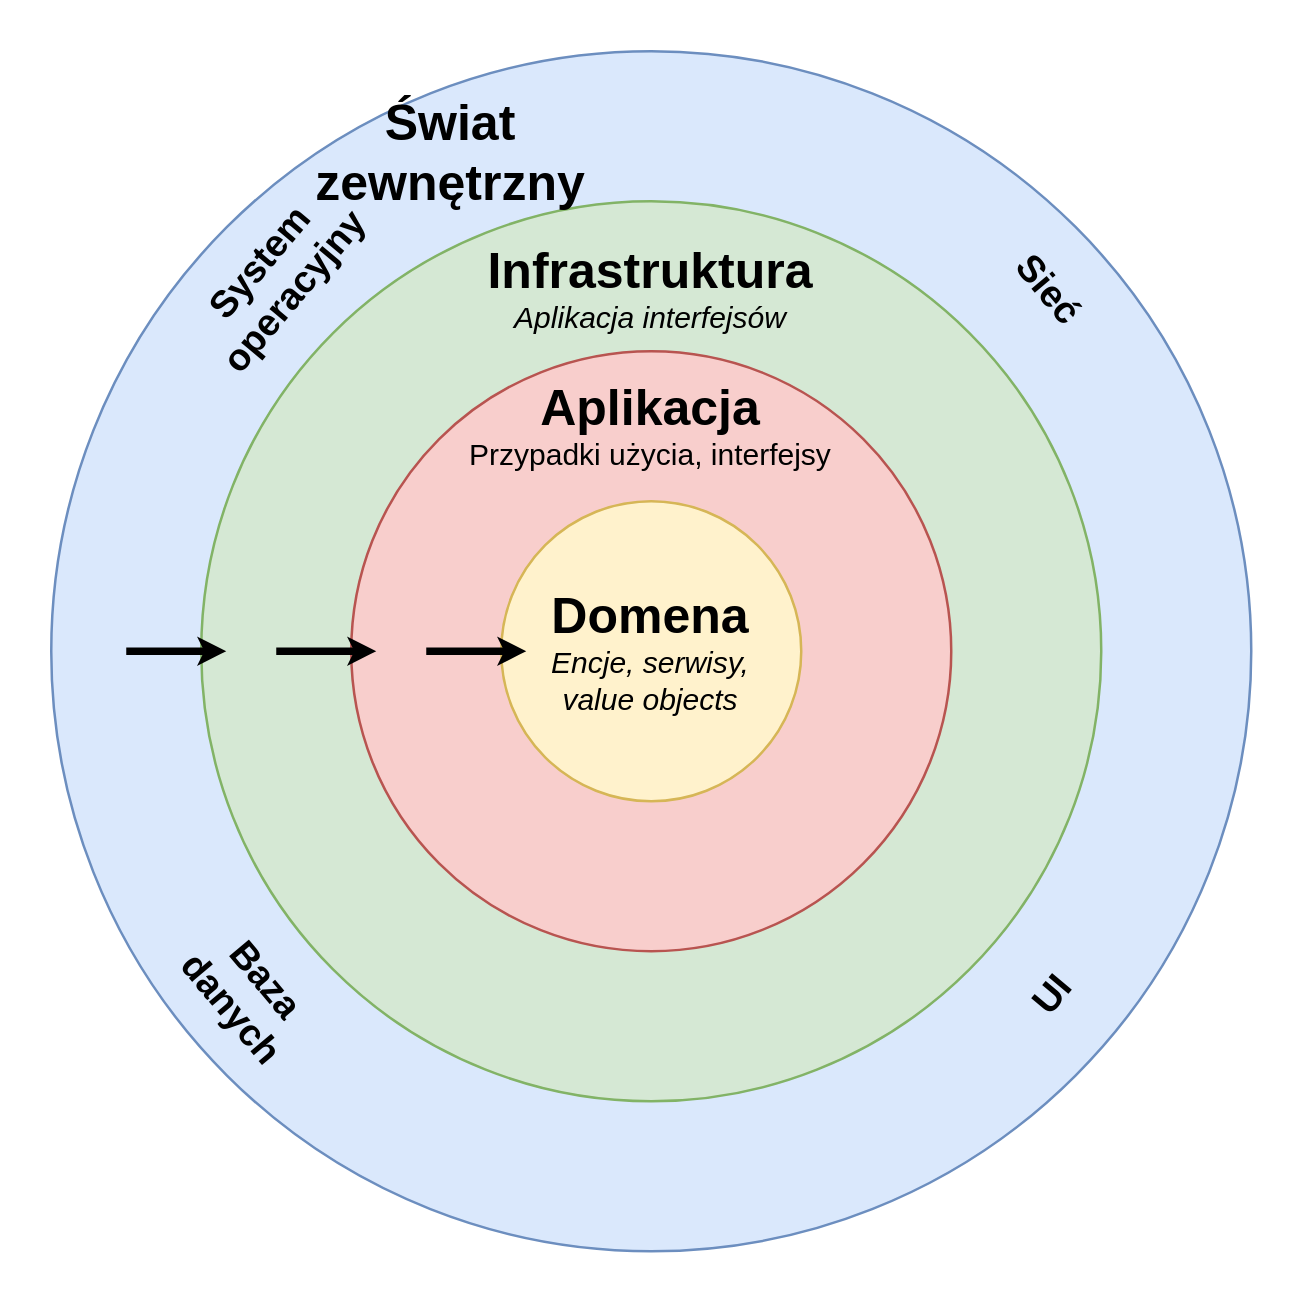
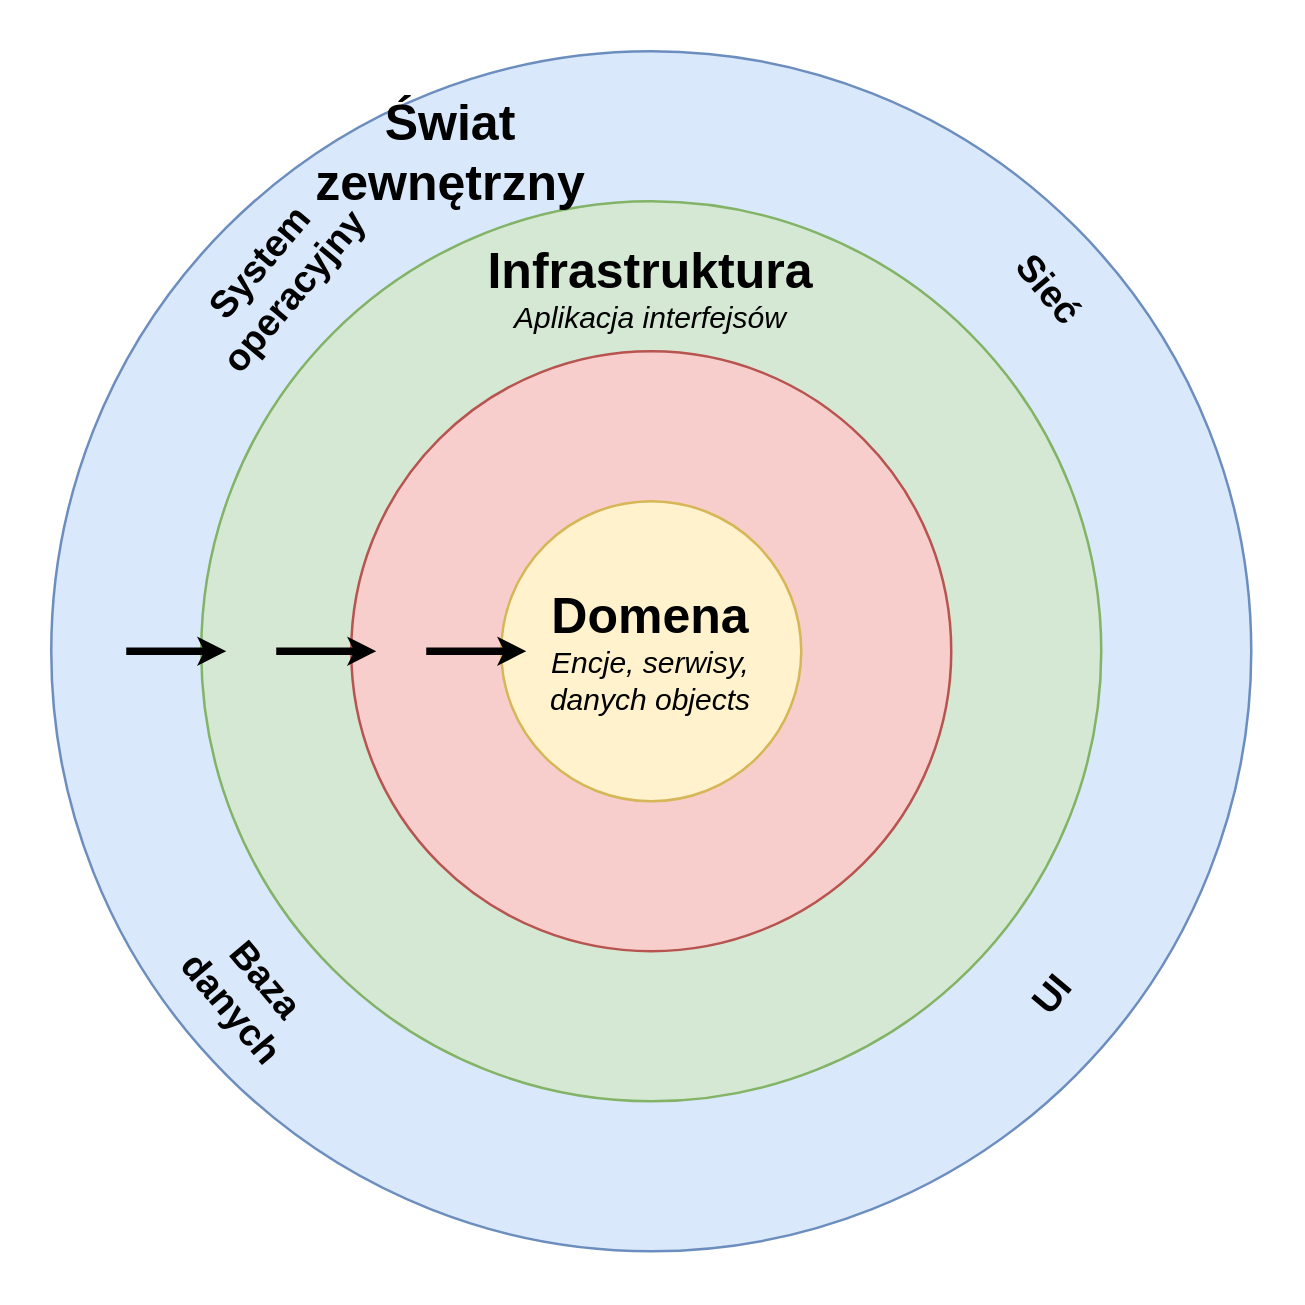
  <mxCell id="0" />
  <mxCell id="1" parent="0" />
  <mxCell id="2" value="" style="ellipse;whiteSpace=wrap;html=1;aspect=fixed;rounded=1;shadow=0;comic=0;fillColor=#dae8fc;strokeColor=#6c8ebf;" parent="1" vertex="1"><mxGeometry x="20" y="20" width="480" height="480" as="geometry" /></mxCell>
  <mxCell id="3" value="" style="ellipse;whiteSpace=wrap;html=1;aspect=fixed;rounded=1;shadow=0;comic=0;fillColor=#d5e8d4;strokeColor=#82b366;" parent="1" vertex="1"><mxGeometry x="80" y="80" width="360" height="360" as="geometry" /></mxCell>
  <mxCell id="4" value="&lt;div&gt;&lt;br&gt;&lt;/div&gt;" style="ellipse;whiteSpace=wrap;html=1;aspect=fixed;rounded=1;shadow=0;comic=0;fillColor=#f8cecc;strokeColor=#b85450;" parent="1" vertex="1"><mxGeometry x="140" y="140" width="240" height="240" as="geometry" /></mxCell>
- <mxCell id="5" value="&lt;b&gt;&lt;font style=&quot;font-size: 20px&quot;&gt;Domena&lt;/font&gt;&lt;/b&gt;&lt;div&gt;&lt;i&gt;Encje, serwisy,&lt;/i&gt;&lt;/div&gt;&lt;div&gt;&lt;i&gt;value objects&lt;br&gt;&lt;/i&gt;&lt;/div&gt;" style="ellipse;whiteSpace=wrap;html=1;aspect=fixed;rounded=1;shadow=0;comic=0;fillColor=#fff2cc;strokeColor=#d6b656;gradientColor=none;" parent="1" vertex="1"><mxGeometry x="200" y="200" width="120" height="120" as="geometry" /></mxCell>
- <mxCell id="6" value="&lt;font style=&quot;font-size: 20px&quot;&gt;&lt;b&gt;Aplikacja&lt;/b&gt;&lt;/font&gt;&lt;div&gt;Przypadki użycia, interfejsy&lt;/div&gt;" style="text;html=1;strokeColor=none;fillColor=none;align=center;verticalAlign=middle;whiteSpace=wrap;rounded=0;shadow=1;comic=0;" parent="1" vertex="1"><mxGeometry x="180" y="160" width="160" height="20" as="geometry" /></mxCell>
+ <mxCell id="5" value="&lt;b&gt;&lt;font style=&quot;font-size: 20px&quot;&gt;Domena&lt;/font&gt;&lt;/b&gt;&lt;div&gt;&lt;i&gt;Encje, serwisy,&lt;/i&gt;&lt;/div&gt;&lt;div&gt;&lt;i&gt;danych objects&lt;br&gt;&lt;/i&gt;&lt;/div&gt;" style="ellipse;whiteSpace=wrap;html=1;aspect=fixed;rounded=1;shadow=0;comic=0;fillColor=#fff2cc;strokeColor=#d6b656;gradientColor=none;" parent="1" vertex="1"><mxGeometry x="200" y="200" width="120" height="120" as="geometry" /></mxCell>
  <mxCell id="7" value="&lt;b&gt;&lt;font style=&quot;font-size: 20px&quot;&gt;Infrastruktura&lt;/font&gt;&lt;/b&gt;&lt;div&gt;&lt;font style=&quot;font-size: 12px&quot;&gt;&lt;i&gt;Aplikacja interfejsów&lt;/i&gt;&lt;/font&gt;&lt;/div&gt;" style="text;html=1;strokeColor=none;fillColor=none;align=center;verticalAlign=middle;whiteSpace=wrap;rounded=0;shadow=1;comic=0;" parent="1" vertex="1"><mxGeometry x="170" y="105" width="180" height="20" as="geometry" /></mxCell>
  <mxCell id="8" value="Baza danych" style="text;html=1;strokeColor=none;fillColor=none;align=center;verticalAlign=middle;whiteSpace=wrap;rounded=0;shadow=1;comic=0;rotation=50;fontStyle=1;fontSize=15;" parent="1" vertex="1"><mxGeometry x="80" y="387" width="40" height="20" as="geometry" /></mxCell>
  <mxCell id="9" value="UI" style="text;html=1;strokeColor=none;fillColor=none;align=center;verticalAlign=middle;whiteSpace=wrap;rounded=0;shadow=1;comic=0;rotation=-50;fontStyle=1;fontSize=15;" parent="1" vertex="1"><mxGeometry x="400" y="387" width="40" height="20" as="geometry" /></mxCell>
  <mxCell id="10" value="Sieć" style="text;html=1;strokeColor=none;fillColor=none;align=center;verticalAlign=middle;whiteSpace=wrap;rounded=0;shadow=1;comic=0;rotation=50;fontStyle=1;fontSize=15;" parent="1" vertex="1"><mxGeometry x="400" y="105" width="40" height="20" as="geometry" /></mxCell>
  <mxCell id="11" value="System operacyjny" style="text;html=1;strokeColor=none;fillColor=none;align=center;verticalAlign=middle;whiteSpace=wrap;rounded=0;shadow=1;comic=0;rotation=-50;fontStyle=1;fontSize=15;" parent="1" vertex="1"><mxGeometry x="90" y="100" width="40" height="20" as="geometry" /></mxCell>
  <mxCell id="12" value="&lt;font style=&quot;font-size: 20px&quot;&gt;Świat zewnętrzny&lt;/font&gt;" style="text;html=1;strokeColor=none;fillColor=none;align=center;verticalAlign=middle;whiteSpace=wrap;rounded=0;shadow=1;comic=0;fontSize=15;fontStyle=1" parent="1" vertex="1"><mxGeometry x="160" y="50" width="40" height="20" as="geometry" /></mxCell>
  <mxCell id="13" value="" style="endArrow=classic;html=1;fontSize=15;strokeWidth=3;endSize=2;" parent="1" edge="1"><mxGeometry width="50" height="50" relative="1" as="geometry"><mxPoint x="50" y="260" as="sourcePoint" /><mxPoint x="90" y="260" as="targetPoint" /></mxGeometry></mxCell>
  <mxCell id="14" value="" style="endArrow=classic;html=1;fontSize=15;strokeWidth=3;endSize=2;" parent="1" edge="1"><mxGeometry width="50" height="50" relative="1" as="geometry"><mxPoint x="110" y="260" as="sourcePoint" /><mxPoint x="150" y="260" as="targetPoint" /></mxGeometry></mxCell>
  <mxCell id="15" value="" style="endArrow=classic;html=1;fontSize=15;strokeWidth=3;endSize=2;" parent="1" edge="1"><mxGeometry width="50" height="50" relative="1" as="geometry"><mxPoint x="170" y="260" as="sourcePoint" /><mxPoint x="210" y="260" as="targetPoint" /></mxGeometry></mxCell>
